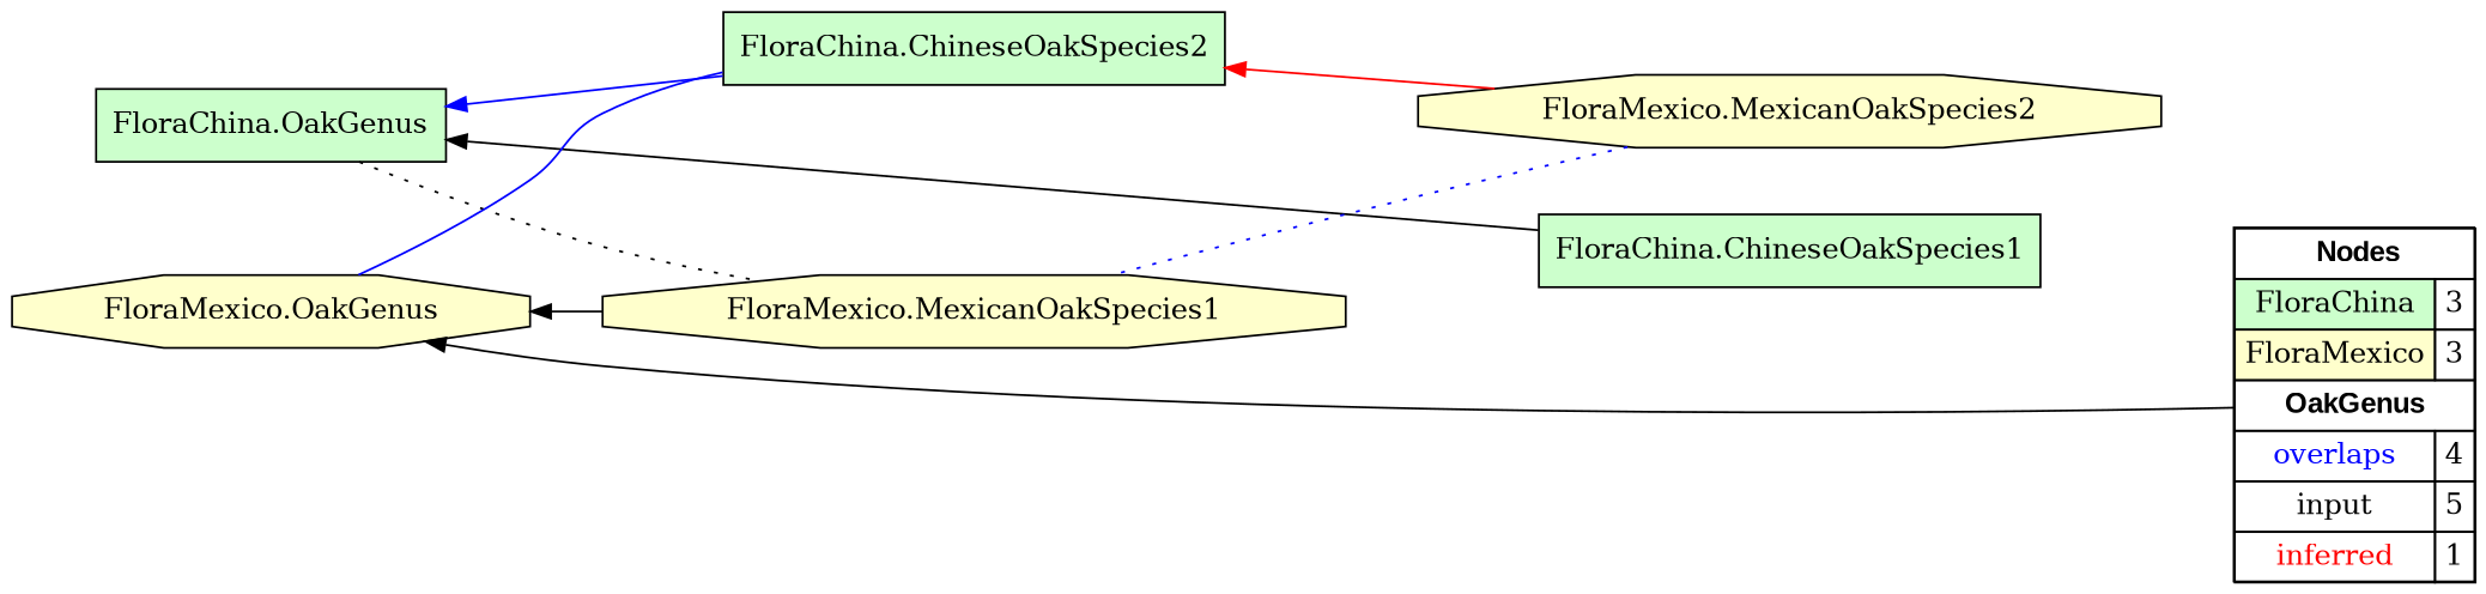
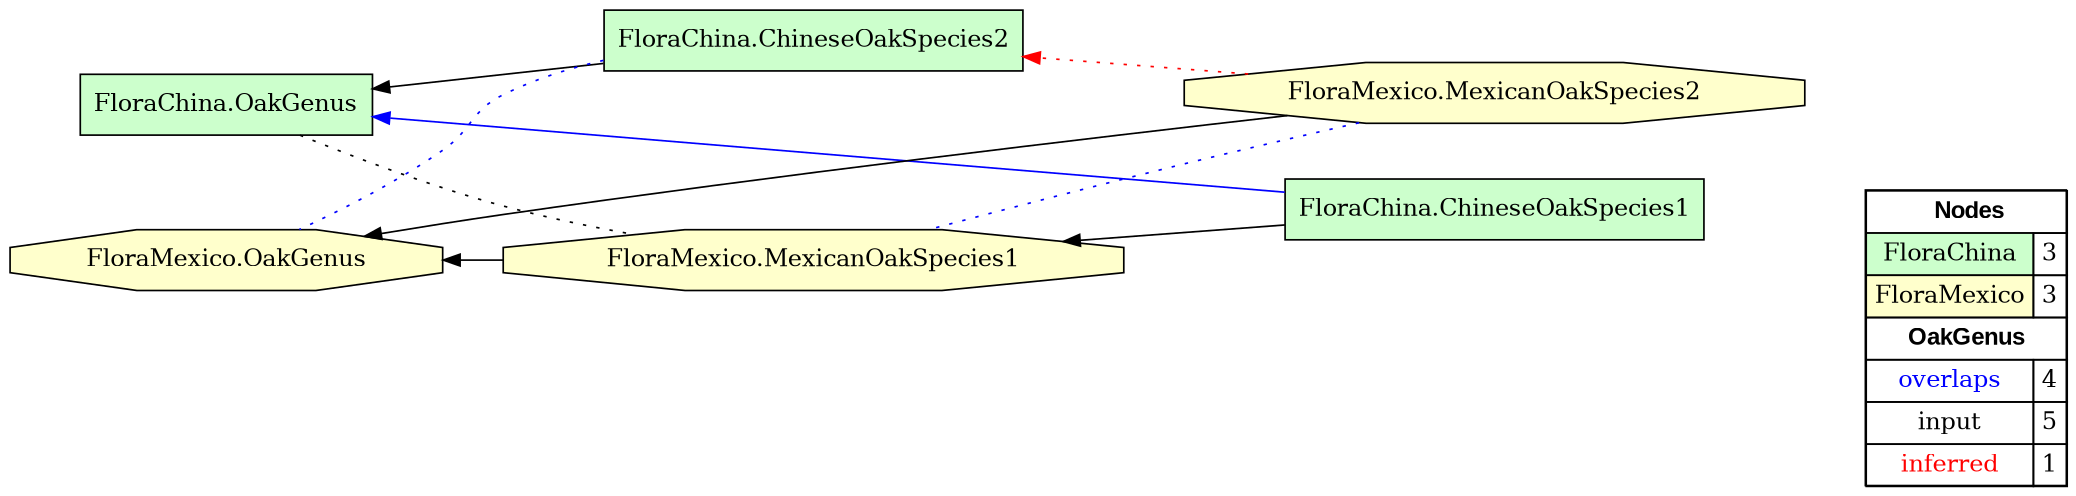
  digraph {
    rankdir=RL
    node [fillcolor="#FFFFCC" shape=box style=filled]
    edge [arrowhead=normal color="#000000" constraint=true penwidth=1 style=solid]
    n1 [fillcolor=white label=<   <TABLE BORDER="0" CELLBORDER="1" CELLSPACING="0" CELLPADDING="4">  <TR> <TD COLSPAN="2"><font face="Arial Black"> Nodes</font></TD> </TR>  <TR>   <TD bgcolor="#CCFFCC">FloraChina</TD>   <TD>3</TD>   </TR>  <TR>   <TD bgcolor="#FFFFCC">FloraMexico</TD>   <TD>3</TD>   </TR>  <TR> <TD COLSPAN="2"><font face = "Arial Black"> OakGenus </font></TD> </TR>  <TR>   <TD><font color ="#0000FF">overlaps</font></TD>   <TD>4</TD>   </TR>  <TR>   <TD><font color ="#000000">input</font></TD>   <TD>5</TD>   </TR>  <TR>   <TD><font color ="#FF0000">inferred</font></TD>   <TD>1</TD>   </TR>  </TABLE>   > margin=0]
    "FloraMexico.MexicanOakSpecies1" [shape=octagon]
    "FloraChina.OakGenus" [fillcolor="#CCFFCC"]
    "FloraMexico.OakGenus" [shape=octagon]
    "FloraChina.ChineseOakSpecies1" [fillcolor="#CCFFCC"]
    "FloraChina.ChineseOakSpecies2" [fillcolor="#CCFFCC"]
    "FloraMexico.MexicanOakSpecies2" [shape=octagon]
    subgraph sub_1 {
      rank=source
      n1
    }
    "FloraMexico.MexicanOakSpecies1" -> "FloraMexico.OakGenus"
    "FloraChina.OakGenus" -> "FloraMexico.MexicanOakSpecies1" [arrowhead=none constraint=false style=dotted]
-   "FloraChina.ChineseOakSpecies1" -> "FloraChina.OakGenus"
-   "FloraChina.ChineseOakSpecies2" -> "FloraChina.OakGenus" [color="#0000FF"]
-   "FloraChina.ChineseOakSpecies2" -> "FloraMexico.OakGenus" [arrowhead=none color="#0000FF" constraint=false]
+   "FloraChina.ChineseOakSpecies1" -> "FloraMexico.MexicanOakSpecies1"
+   "FloraChina.ChineseOakSpecies1" -> "FloraChina.OakGenus" [color="#0000FF"]
+   "FloraChina.ChineseOakSpecies2" -> "FloraChina.OakGenus"
+   "FloraChina.ChineseOakSpecies2" -> "FloraMexico.OakGenus" [arrowhead=none color="#0000FF" constraint=false style=dotted]
    "FloraMexico.MexicanOakSpecies2" -> "FloraMexico.MexicanOakSpecies1" [arrowhead=none color="#0000FF" constraint=false style=dotted]
-   n1 -> "FloraMexico.OakGenus"
-   "FloraMexico.MexicanOakSpecies2" -> "FloraChina.ChineseOakSpecies2" [color="#FF0000"]
+   "FloraMexico.MexicanOakSpecies2" -> "FloraMexico.OakGenus"
+   "FloraMexico.MexicanOakSpecies2" -> "FloraChina.ChineseOakSpecies2" [color="#FF0000" style=dotted]
  }
